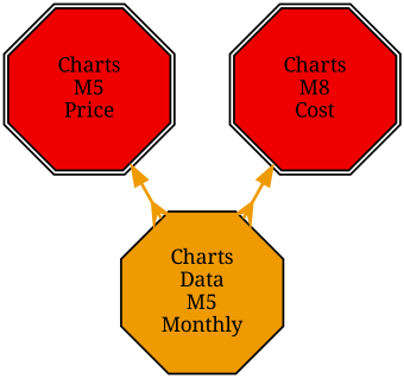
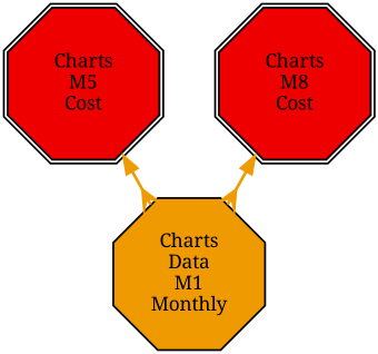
  digraph {
    fontname="Noto Serif"
    nodesep=0.75
    node [fillcolor=red2 fixedsize=true fontname="Noto Serif" fontsize=20 penwidth=2 shape=doubleoctagon style=filled]
    edge [arrowhead=crow arrowsize=1.75 color=orange2 dir=both fontname="Noto Serif" penwidth=3]
-   n1 [height=2.2 label="Charts\nM5\nPrice" width=2.2]
-   n2 [fillcolor=orange2 height=2.2 label="Charts\nData\nM5\nMonthly" shape=octagon width=2.2]
+   n1 [height=2.2 label="Charts\nM5\nCost" width=2.2]
+   n2 [fillcolor=orange2 height=2.2 label="Charts\nData\nM1\nMonthly" shape=octagon width=2.2]
    n3 [height=2.2 label="Charts\nM8\nCost" width=2.2]
    n1 -> n2
    n3 -> n2
  }
